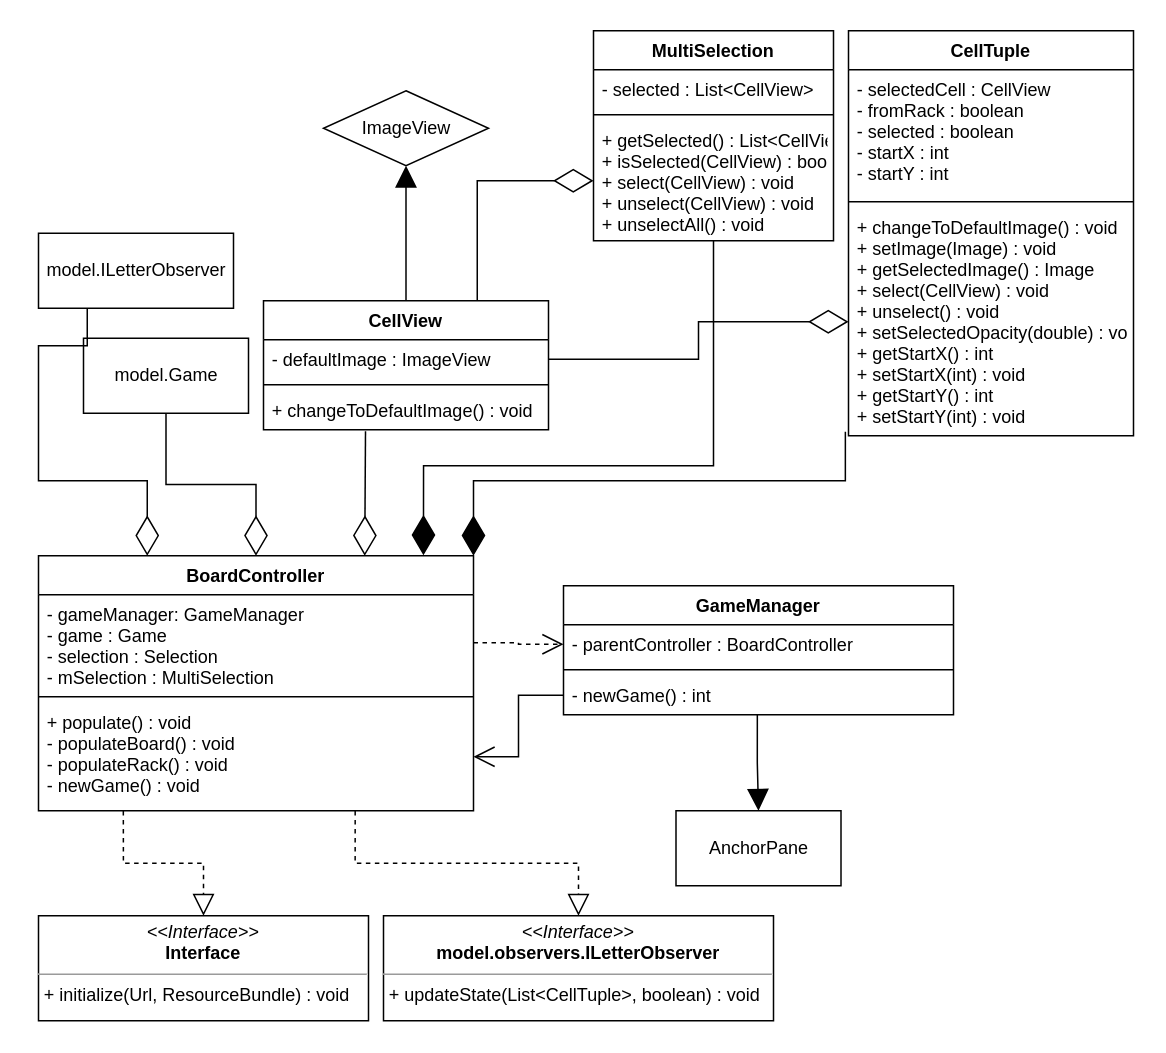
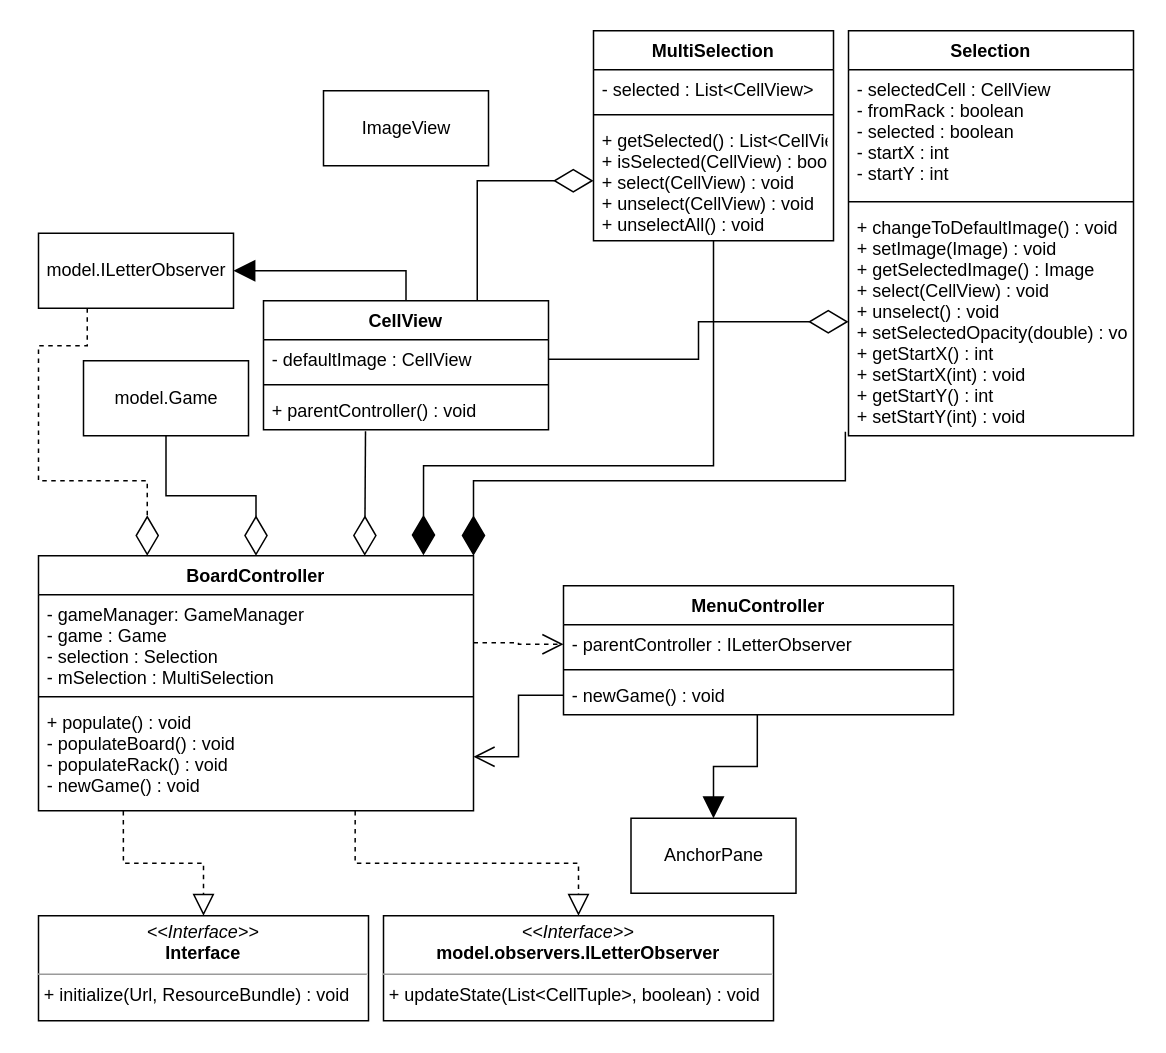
  <mxCell id="0" />
  <mxCell id="1" parent="0" />
  <mxCell id="2" value="BoardController" style="swimlane;fontStyle=1;align=center;verticalAlign=top;childLayout=stackLayout;horizontal=1;startSize=26;horizontalStack=0;resizeParent=1;resizeParentMax=0;resizeLast=0;collapsible=1;marginBottom=0;" vertex="1" parent="1"><mxGeometry x="20" y="370" width="290" height="170" as="geometry" /></mxCell>
  <mxCell id="3" value="- gameManager: GameManager&#10;- game : Game&#10;- selection : Selection&#10;- mSelection : MultiSelection" style="text;strokeColor=none;fillColor=none;align=left;verticalAlign=top;spacingLeft=4;spacingRight=4;overflow=hidden;rotatable=0;points=[[0,0.5],[1,0.5]];portConstraint=eastwest;" vertex="1" parent="2"><mxGeometry y="26" width="290" height="64" as="geometry" /></mxCell>
  <mxCell id="4" value="" style="line;strokeWidth=1;fillColor=none;align=left;verticalAlign=middle;spacingTop=-1;spacingLeft=3;spacingRight=3;rotatable=0;labelPosition=right;points=[];portConstraint=eastwest;" vertex="1" parent="2"><mxGeometry y="90" width="290" height="8" as="geometry" /></mxCell>
  <mxCell id="5" value="+ populate() : void&#10;- populateBoard() : void&#10;- populateRack() : void&#10;- newGame() : void" style="text;strokeColor=none;fillColor=none;align=left;verticalAlign=top;spacingLeft=4;spacingRight=4;overflow=hidden;rotatable=0;points=[[0,0.5],[1,0.5]];portConstraint=eastwest;" vertex="1" parent="2"><mxGeometry y="98" width="290" height="72" as="geometry" /></mxCell>
- <mxCell id="6" value="GameManager" style="swimlane;fontStyle=1;align=center;verticalAlign=top;childLayout=stackLayout;horizontal=1;startSize=26;horizontalStack=0;resizeParent=1;resizeParentMax=0;resizeLast=0;collapsible=1;marginBottom=0;" vertex="1" parent="1"><mxGeometry x="370" y="390" width="260" height="86" as="geometry" /></mxCell>
- <mxCell id="7" value="- parentController : BoardController" style="text;strokeColor=none;fillColor=none;align=left;verticalAlign=top;spacingLeft=4;spacingRight=4;overflow=hidden;rotatable=0;points=[[0,0.5],[1,0.5]];portConstraint=eastwest;" vertex="1" parent="6"><mxGeometry y="26" width="260" height="26" as="geometry" /></mxCell>
+ <mxCell id="6" value="MenuController" style="swimlane;fontStyle=1;align=center;verticalAlign=top;childLayout=stackLayout;horizontal=1;startSize=26;horizontalStack=0;resizeParent=1;resizeParentMax=0;resizeLast=0;collapsible=1;marginBottom=0;" vertex="1" parent="1"><mxGeometry x="370" y="390" width="260" height="86" as="geometry" /></mxCell>
+ <mxCell id="7" value="- parentController : ILetterObserver" style="text;strokeColor=none;fillColor=none;align=left;verticalAlign=top;spacingLeft=4;spacingRight=4;overflow=hidden;rotatable=0;points=[[0,0.5],[1,0.5]];portConstraint=eastwest;" vertex="1" parent="6"><mxGeometry y="26" width="260" height="26" as="geometry" /></mxCell>
  <mxCell id="8" value="" style="line;strokeWidth=1;fillColor=none;align=left;verticalAlign=middle;spacingTop=-1;spacingLeft=3;spacingRight=3;rotatable=0;labelPosition=right;points=[];portConstraint=eastwest;" vertex="1" parent="6"><mxGeometry y="52" width="260" height="8" as="geometry" /></mxCell>
- <mxCell id="9" value="- newGame() : int" style="text;strokeColor=none;fillColor=none;align=left;verticalAlign=top;spacingLeft=4;spacingRight=4;overflow=hidden;rotatable=0;points=[[0,0.5],[1,0.5]];portConstraint=eastwest;" vertex="1" parent="6"><mxGeometry y="60" width="260" height="26" as="geometry" /></mxCell>
- <mxCell id="10" value="model.Game" style="html=1;" vertex="1" parent="1"><mxGeometry x="50" y="225" width="110" height="50" as="geometry" /></mxCell>
+ <mxCell id="9" value="- newGame() : void" style="text;strokeColor=none;fillColor=none;align=left;verticalAlign=top;spacingLeft=4;spacingRight=4;overflow=hidden;rotatable=0;points=[[0,0.5],[1,0.5]];portConstraint=eastwest;" vertex="1" parent="6"><mxGeometry y="60" width="260" height="26" as="geometry" /></mxCell>
+ <mxCell id="10" value="model.Game" style="html=1;" vertex="1" parent="1"><mxGeometry x="50" y="240" width="110" height="50" as="geometry" /></mxCell>
  <mxCell id="11" value="" style="endArrow=diamondThin;endFill=0;endSize=24;html=1;rounded=0;edgeStyle=orthogonalEdgeStyle;exitX=0.5;exitY=1;exitDx=0;exitDy=0;" edge="1" parent="1" source="10" target="2"><mxGeometry width="160" relative="1" as="geometry"><mxPoint x="170" y="480" as="sourcePoint" /><mxPoint x="330" y="480" as="targetPoint" /></mxGeometry></mxCell>
  <mxCell id="12" value="" style="endArrow=open;endFill=1;endSize=12;html=1;rounded=0;edgeStyle=orthogonalEdgeStyle;exitX=0;exitY=0.5;exitDx=0;exitDy=0;entryX=1;entryY=0.5;entryDx=0;entryDy=0;" edge="1" parent="1" source="9" target="5"><mxGeometry width="160" relative="1" as="geometry"><mxPoint x="170" y="480" as="sourcePoint" /><mxPoint x="370" y="550" as="targetPoint" /></mxGeometry></mxCell>
  <mxCell id="13" value="" style="endArrow=open;endFill=1;endSize=12;html=1;rounded=0;edgeStyle=orthogonalEdgeStyle;exitX=1;exitY=0.5;exitDx=0;exitDy=0;entryX=0;entryY=0.5;entryDx=0;entryDy=0;dashed=1;" edge="1" parent="1" source="3" target="7"><mxGeometry width="160" relative="1" as="geometry"><mxPoint x="170" y="480" as="sourcePoint" /><mxPoint x="330" y="480" as="targetPoint" /></mxGeometry></mxCell>
- <mxCell id="14" value="ImageView" style="rhombus;html=1;" vertex="1" parent="1"><mxGeometry x="210" y="60" width="110" height="50" as="geometry" /></mxCell>
+ <mxCell id="14" value="ImageView" style="html=1;" vertex="1" parent="1"><mxGeometry x="210" y="60" width="110" height="50" as="geometry" /></mxCell>
  <mxCell id="15" value="CellView" style="swimlane;fontStyle=1;align=center;verticalAlign=top;childLayout=stackLayout;horizontal=1;startSize=26;horizontalStack=0;resizeParent=1;resizeParentMax=0;resizeLast=0;collapsible=1;marginBottom=0;" vertex="1" parent="1"><mxGeometry x="170" y="200" width="190" height="86" as="geometry" /></mxCell>
- <mxCell id="16" value="- defaultImage : ImageView" style="text;strokeColor=none;fillColor=none;align=left;verticalAlign=top;spacingLeft=4;spacingRight=4;overflow=hidden;rotatable=0;points=[[0,0.5],[1,0.5]];portConstraint=eastwest;" vertex="1" parent="15"><mxGeometry y="26" width="190" height="26" as="geometry" /></mxCell>
+ <mxCell id="16" value="- defaultImage : CellView" style="text;strokeColor=none;fillColor=none;align=left;verticalAlign=top;spacingLeft=4;spacingRight=4;overflow=hidden;rotatable=0;points=[[0,0.5],[1,0.5]];portConstraint=eastwest;" vertex="1" parent="15"><mxGeometry y="26" width="190" height="26" as="geometry" /></mxCell>
  <mxCell id="17" value="" style="line;strokeWidth=1;fillColor=none;align=left;verticalAlign=middle;spacingTop=-1;spacingLeft=3;spacingRight=3;rotatable=0;labelPosition=right;points=[];portConstraint=eastwest;" vertex="1" parent="15"><mxGeometry y="52" width="190" height="8" as="geometry" /></mxCell>
- <mxCell id="18" value="+ changeToDefaultImage() : void" style="text;strokeColor=none;fillColor=none;align=left;verticalAlign=top;spacingLeft=4;spacingRight=4;overflow=hidden;rotatable=0;points=[[0,0.5],[1,0.5]];portConstraint=eastwest;" vertex="1" parent="15"><mxGeometry y="60" width="190" height="26" as="geometry" /></mxCell>
- <mxCell id="19" value="" style="endArrow=block;endFill=1;endSize=12;html=1;rounded=0;edgeStyle=orthogonalEdgeStyle;exitX=0.5;exitY=0;exitDx=0;exitDy=0;entryX=0.5;entryY=1;entryDx=0;entryDy=0;" edge="1" parent="1" source="15" target="14"><mxGeometry width="160" relative="1" as="geometry"><mxPoint x="170" y="250" as="sourcePoint" /><mxPoint x="330" y="250" as="targetPoint" /></mxGeometry></mxCell>
+ <mxCell id="18" value="+ parentController() : void" style="text;strokeColor=none;fillColor=none;align=left;verticalAlign=top;spacingLeft=4;spacingRight=4;overflow=hidden;rotatable=0;points=[[0,0.5],[1,0.5]];portConstraint=eastwest;" vertex="1" parent="15"><mxGeometry y="60" width="190" height="26" as="geometry" /></mxCell>
+ <mxCell id="19" value="" style="endArrow=block;endFill=1;endSize=12;html=1;rounded=0;edgeStyle=orthogonalEdgeStyle;exitX=0.5;exitY=0;exitDx=0;exitDy=0;" edge="1" parent="1" source="15" target="35"><mxGeometry width="160" relative="1" as="geometry"><mxPoint x="170" y="250" as="sourcePoint" /><mxPoint x="330" y="250" as="targetPoint" /></mxGeometry></mxCell>
  <mxCell id="20" value="" style="endArrow=diamondThin;endFill=0;endSize=24;html=1;rounded=0;edgeStyle=orthogonalEdgeStyle;entryX=0.75;entryY=0;entryDx=0;entryDy=0;" edge="1" parent="1" target="2"><mxGeometry width="160" relative="1" as="geometry"><mxPoint x="238" y="287" as="sourcePoint" /><mxPoint x="310" y="420" as="targetPoint" /><Array as="points"><mxPoint x="238" y="287" /><mxPoint x="238" y="300" /></Array></mxGeometry></mxCell>
- <mxCell id="21" value="CellTuple" style="swimlane;fontStyle=1;align=center;verticalAlign=top;childLayout=stackLayout;horizontal=1;startSize=26;horizontalStack=0;resizeParent=1;resizeParentMax=0;resizeLast=0;collapsible=1;marginBottom=0;" vertex="1" parent="1"><mxGeometry x="560" y="20" width="190" height="270" as="geometry" /></mxCell>
+ <mxCell id="21" value="Selection" style="swimlane;fontStyle=1;align=center;verticalAlign=top;childLayout=stackLayout;horizontal=1;startSize=26;horizontalStack=0;resizeParent=1;resizeParentMax=0;resizeLast=0;collapsible=1;marginBottom=0;" vertex="1" parent="1"><mxGeometry x="560" y="20" width="190" height="270" as="geometry" /></mxCell>
  <mxCell id="22" value="- selectedCell : CellView&#10;- fromRack : boolean&#10;- selected : boolean&#10;- startX : int&#10;- startY : int" style="text;strokeColor=none;fillColor=none;align=left;verticalAlign=top;spacingLeft=4;spacingRight=4;overflow=hidden;rotatable=0;points=[[0,0.5],[1,0.5]];portConstraint=eastwest;" vertex="1" parent="21"><mxGeometry y="26" width="190" height="84" as="geometry" /></mxCell>
  <mxCell id="23" value="" style="line;strokeWidth=1;fillColor=none;align=left;verticalAlign=middle;spacingTop=-1;spacingLeft=3;spacingRight=3;rotatable=0;labelPosition=right;points=[];portConstraint=eastwest;" vertex="1" parent="21"><mxGeometry y="110" width="190" height="8" as="geometry" /></mxCell>
  <mxCell id="24" value="+ changeToDefaultImage() : void&#10;+ setImage(Image) : void&#10;+ getSelectedImage() : Image&#10;+ select(CellView) : void&#10;+ unselect() : void&#10;+ setSelectedOpacity(double) : void&#10;+ getStartX() : int&#10;+ setStartX(int) : void&#10;+ getStartY() : int&#10;+ setStartY(int) : void" style="text;strokeColor=none;fillColor=none;align=left;verticalAlign=top;spacingLeft=4;spacingRight=4;overflow=hidden;rotatable=0;points=[[0,0.5],[1,0.5]];portConstraint=eastwest;" vertex="1" parent="21"><mxGeometry y="118" width="190" height="152" as="geometry" /></mxCell>
  <mxCell id="25" value="MultiSelection" style="swimlane;fontStyle=1;align=center;verticalAlign=top;childLayout=stackLayout;horizontal=1;startSize=26;horizontalStack=0;resizeParent=1;resizeParentMax=0;resizeLast=0;collapsible=1;marginBottom=0;" vertex="1" parent="1"><mxGeometry x="390" y="20" width="160" height="140" as="geometry" /></mxCell>
  <mxCell id="26" value="- selected : List&lt;CellView&gt;" style="text;strokeColor=none;fillColor=none;align=left;verticalAlign=top;spacingLeft=4;spacingRight=4;overflow=hidden;rotatable=0;points=[[0,0.5],[1,0.5]];portConstraint=eastwest;" vertex="1" parent="25"><mxGeometry y="26" width="160" height="26" as="geometry" /></mxCell>
  <mxCell id="27" value="" style="line;strokeWidth=1;fillColor=none;align=left;verticalAlign=middle;spacingTop=-1;spacingLeft=3;spacingRight=3;rotatable=0;labelPosition=right;points=[];portConstraint=eastwest;" vertex="1" parent="25"><mxGeometry y="52" width="160" height="8" as="geometry" /></mxCell>
  <mxCell id="28" value="+ getSelected() : List&lt;CellView&gt;&#10;+ isSelected(CellView) : boolean&#10;+ select(CellView) : void&#10;+ unselect(CellView) : void&#10;+ unselectAll() : void" style="text;strokeColor=none;fillColor=none;align=left;verticalAlign=top;spacingLeft=4;spacingRight=4;overflow=hidden;rotatable=0;points=[[0,0.5],[1,0.5]];portConstraint=eastwest;" vertex="1" parent="25"><mxGeometry y="60" width="160" height="80" as="geometry" /></mxCell>
  <mxCell id="29" value="" style="endArrow=diamondThin;endFill=1;endSize=24;html=1;rounded=0;edgeStyle=orthogonalEdgeStyle;entryX=1;entryY=0;entryDx=0;entryDy=0;exitX=-0.011;exitY=0.982;exitDx=0;exitDy=0;exitPerimeter=0;" edge="1" parent="1" source="24" target="2"><mxGeometry width="160" relative="1" as="geometry"><mxPoint x="300" y="250" as="sourcePoint" /><mxPoint x="460" y="250" as="targetPoint" /><Array as="points"><mxPoint x="558" y="320" /><mxPoint x="310" y="320" /></Array></mxGeometry></mxCell>
  <mxCell id="30" value="" style="endArrow=diamondThin;endFill=1;endSize=24;html=1;rounded=0;edgeStyle=orthogonalEdgeStyle;entryX=0.885;entryY=-0.002;entryDx=0;entryDy=0;entryPerimeter=0;exitX=0.5;exitY=0.996;exitDx=0;exitDy=0;exitPerimeter=0;" edge="1" parent="1" source="28" target="2"><mxGeometry width="160" relative="1" as="geometry"><mxPoint x="300" y="250" as="sourcePoint" /><mxPoint x="460" y="250" as="targetPoint" /><Array as="points"><mxPoint x="470" y="310" /><mxPoint x="277" y="310" /></Array></mxGeometry></mxCell>
  <mxCell id="31" value="" style="endArrow=diamondThin;endFill=0;endSize=24;html=1;rounded=0;edgeStyle=orthogonalEdgeStyle;entryX=0;entryY=0.5;entryDx=0;entryDy=0;exitX=0.75;exitY=0;exitDx=0;exitDy=0;" edge="1" parent="1" source="15" target="28"><mxGeometry width="160" relative="1" as="geometry"><mxPoint x="300" y="250" as="sourcePoint" /><mxPoint x="460" y="250" as="targetPoint" /></mxGeometry></mxCell>
  <mxCell id="32" value="" style="endArrow=diamondThin;endFill=0;endSize=24;html=1;rounded=0;edgeStyle=orthogonalEdgeStyle;entryX=0;entryY=0.5;entryDx=0;entryDy=0;exitX=1;exitY=0.5;exitDx=0;exitDy=0;" edge="1" parent="1" source="16" target="24"><mxGeometry width="160" relative="1" as="geometry"><mxPoint x="300" y="250" as="sourcePoint" /><mxPoint x="460" y="250" as="targetPoint" /></mxGeometry></mxCell>
- <mxCell id="33" value="AnchorPane" style="html=1;" vertex="1" parent="1"><mxGeometry x="445" y="540" width="110" height="50" as="geometry" /></mxCell>
+ <mxCell id="33" value="AnchorPane" style="html=1;" vertex="1" parent="1"><mxGeometry x="415" y="545" width="110" height="50" as="geometry" /></mxCell>
  <mxCell id="34" value="" style="endArrow=block;endFill=1;endSize=12;html=1;rounded=0;edgeStyle=orthogonalEdgeStyle;entryX=0.5;entryY=0;entryDx=0;entryDy=0;exitX=0.497;exitY=1.002;exitDx=0;exitDy=0;exitPerimeter=0;" edge="1" parent="1" source="9" target="33"><mxGeometry width="160" relative="1" as="geometry"><mxPoint x="320" y="520" as="sourcePoint" /><mxPoint x="480" y="520" as="targetPoint" /></mxGeometry></mxCell>
  <mxCell id="35" value="model.ILetterObserver" style="html=1;" vertex="1" parent="1"><mxGeometry x="20" y="155" width="130" height="50" as="geometry" /></mxCell>
- <mxCell id="36" value="" style="endArrow=diamondThin;endFill=0;endSize=24;html=1;rounded=0;edgeStyle=orthogonalEdgeStyle;entryX=0.25;entryY=0;entryDx=0;entryDy=0;exitX=0.25;exitY=1;exitDx=0;exitDy=0;" edge="1" parent="1" source="35" target="2"><mxGeometry width="160" relative="1" as="geometry"><mxPoint x="10" y="260" as="sourcePoint" /><mxPoint x="460" y="380" as="targetPoint" /><Array as="points"><mxPoint x="52" y="230" /><mxPoint x="20" y="230" /><mxPoint x="20" y="320" /><mxPoint x="92" y="320" /></Array></mxGeometry></mxCell>
+ <mxCell id="36" value="" style="endArrow=diamondThin;endFill=0;endSize=24;html=1;rounded=0;edgeStyle=orthogonalEdgeStyle;entryX=0.25;entryY=0;entryDx=0;entryDy=0;exitX=0.25;exitY=1;exitDx=0;exitDy=0;dashed=1;" edge="1" parent="1" source="35" target="2"><mxGeometry width="160" relative="1" as="geometry"><mxPoint x="10" y="260" as="sourcePoint" /><mxPoint x="460" y="380" as="targetPoint" /><Array as="points"><mxPoint x="52" y="230" /><mxPoint x="20" y="230" /><mxPoint x="20" y="320" /><mxPoint x="92" y="320" /></Array></mxGeometry></mxCell>
  <mxCell id="37" value="" style="endArrow=block;dashed=1;endFill=0;endSize=12;html=1;rounded=0;edgeStyle=orthogonalEdgeStyle;exitX=0.195;exitY=1.002;exitDx=0;exitDy=0;exitPerimeter=0;entryX=0.5;entryY=0;entryDx=0;entryDy=0;" edge="1" parent="1" source="5" target="40"><mxGeometry width="160" relative="1" as="geometry"><mxPoint x="90" y="580" as="sourcePoint" /><mxPoint x="165" y="630" as="targetPoint" /></mxGeometry></mxCell>
  <mxCell id="38" value="" style="endArrow=block;dashed=1;endFill=0;endSize=12;html=1;rounded=0;edgeStyle=orthogonalEdgeStyle;entryX=0.5;entryY=0;entryDx=0;entryDy=0;exitX=0.728;exitY=1.002;exitDx=0;exitDy=0;exitPerimeter=0;" edge="1" parent="1" source="5" target="39"><mxGeometry width="160" relative="1" as="geometry"><mxPoint x="300" y="610" as="sourcePoint" /><mxPoint x="400" y="560" as="targetPoint" /></mxGeometry></mxCell>
  <mxCell id="39" value="&lt;p style=&quot;margin: 0px ; margin-top: 4px ; text-align: center&quot;&gt;&lt;i&gt;&amp;lt;&amp;lt;Interface&amp;gt;&amp;gt;&lt;/i&gt;&lt;br&gt;&lt;b&gt;model.observers.ILetterObserver&lt;/b&gt;&lt;br&gt;&lt;/p&gt;&lt;hr size=&quot;1&quot;&gt;&lt;p style=&quot;margin: 0px ; margin-left: 4px&quot;&gt;+ updateState(List&amp;lt;CellTuple&amp;gt;, boolean) : void&lt;br&gt;&lt;/p&gt;" style="verticalAlign=top;align=left;overflow=fill;fontSize=12;fontFamily=Helvetica;html=1;" vertex="1" parent="1"><mxGeometry x="250" y="610" width="260" height="70" as="geometry" /></mxCell>
  <mxCell id="40" value="&lt;p style=&quot;margin: 0px ; margin-top: 4px ; text-align: center&quot;&gt;&lt;i&gt;&amp;lt;&amp;lt;Interface&amp;gt;&amp;gt;&lt;/i&gt;&lt;br&gt;&lt;b&gt;Interface&lt;/b&gt;&lt;/p&gt;&lt;hr size=&quot;1&quot;&gt;&lt;p style=&quot;margin: 0px ; margin-left: 4px&quot;&gt;&lt;span&gt;+ initialize(Url, ResourceBundle) : void&lt;/span&gt;&lt;br&gt;&lt;/p&gt;" style="verticalAlign=top;align=left;overflow=fill;fontSize=12;fontFamily=Helvetica;html=1;" vertex="1" parent="1"><mxGeometry x="20" y="610" width="220" height="70" as="geometry" /></mxCell>
